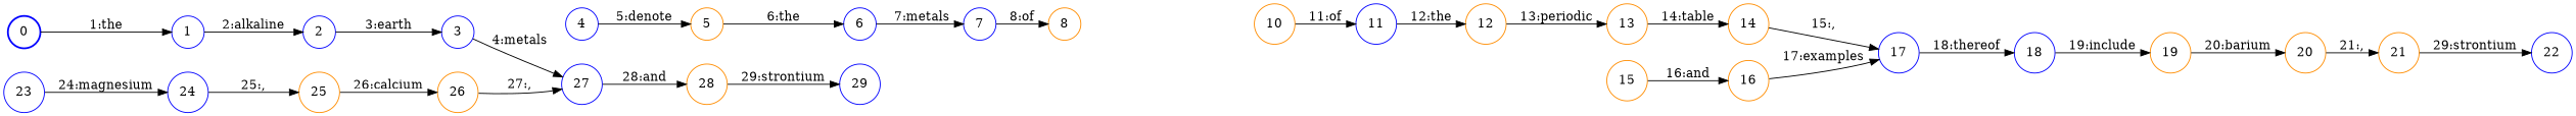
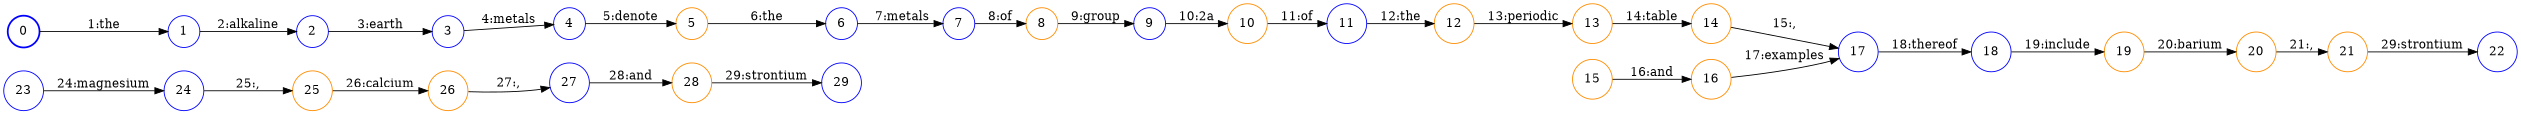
  digraph {
    nodesep=0.25
    rankdir=LR
    ranksep=0.4
    node [color=blue fontsize=14 shape=circle style=solid]
    edge [fontsize=14]
    n1 [label=0 style=bold]
    n2 [label=1]
    n3 [label=2]
    n4 [label=3]
    n5 [label=4]
    n6 [color=darkorange label=5]
    n7 [label=6]
    n8 [label=7]
    n9 [color=darkorange label=8]
+   n10 [label=9]
    n11 [color=darkorange label=10]
    n12 [label=11]
    n13 [color=darkorange label=12]
    n14 [color=darkorange label=13]
    n15 [color=darkorange label=14]
    n16 [label=17]
    n17 [color=darkorange label=15]
    n18 [color=darkorange label=16]
    n19 [label=18]
    n20 [color=darkorange label=19]
    n21 [color=darkorange label=20]
    n22 [color=darkorange label=21]
    n23 [label=22]
    n24 [label=23]
    n25 [label=24]
    n26 [color=darkorange label=25]
    n27 [color=darkorange label=26]
    n28 [label=27]
    n29 [color=darkorange label=28]
    n30 [label=29]
    n1 -> n2 [label="1:the"]
    n2 -> n3 [label="2:alkaline"]
    n3 -> n4 [label="3:earth"]
-   n4 -> n28 [label="4:metals"]
+   n4 -> n5 [label="4:metals"]
    n5 -> n6 [label="5:denote"]
    n6 -> n7 [label="6:the"]
    n7 -> n8 [label="7:metals"]
    n8 -> n9 [label="8:of"]
+   n9 -> n10 [label="9:group"]
+   n10 -> n11 [label="10:2a"]
    n11 -> n12 [label="11:of"]
    n12 -> n13 [label="12:the"]
    n13 -> n14 [label="13:periodic"]
    n14 -> n15 [label="14:table"]
    n15 -> n16 [label="15:,"]
    n16 -> n19 [label="18:thereof"]
    n17 -> n18 [label="16:and"]
    n18 -> n16 [label="17:examples"]
    n19 -> n20 [label="19:include"]
    n20 -> n21 [label="20:barium"]
    n21 -> n22 [label="21:,"]
    n22 -> n23 [label="29:strontium"]
    n24 -> n25 [label="24:magnesium"]
    n25 -> n26 [label="25:,"]
    n26 -> n27 [label="26:calcium"]
    n27 -> n28 [label="27:,"]
    n28 -> n29 [label="28:and"]
    n29 -> n30 [label="29:strontium"]
  }
